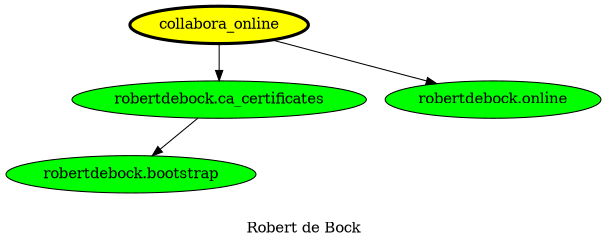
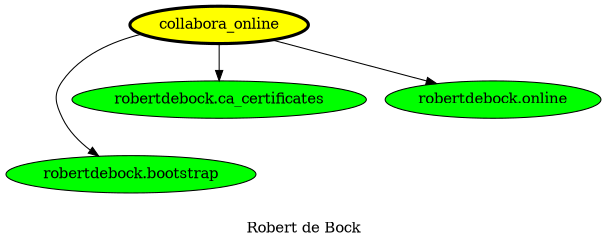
  digraph {
    label="Robert de Bock"
    node [fillcolor=green style=filled]
    collabora_online [fillcolor=yellow penwidth=3]
    "robertdebock.bootstrap"
    "robertdebock.ca_certificates"
    n4 [label="robertdebock.online"]
-   "robertdebock.ca_certificates" -> "robertdebock.bootstrap"
+   collabora_online -> "robertdebock.bootstrap"
    collabora_online -> "robertdebock.ca_certificates"
    collabora_online -> n4
  }
